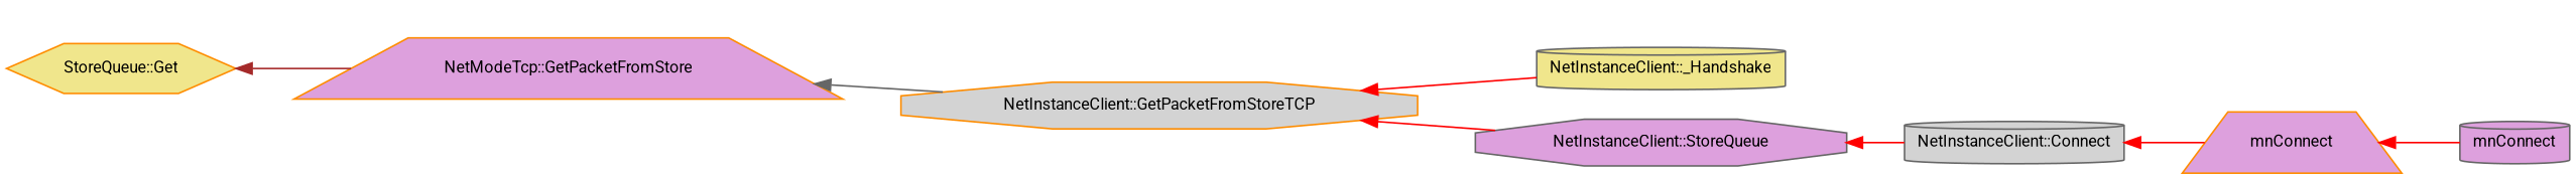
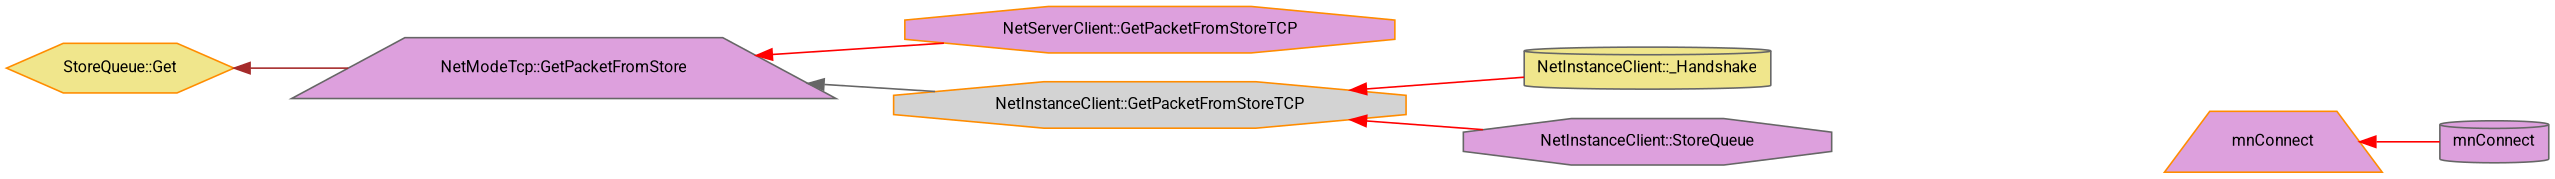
  digraph {
    fontname=Roboto
    rankdir=LR
    node [color=darkorange fillcolor=plum fontname=Roboto fontsize=10 shape=octagon style=filled]
    edge [color=red dir=back fontname=Roboto fontsize=10 labelfontname=FreeSans labelfontsize=10 style=solid]
    n1 [fillcolor=khaki fontcolor=black height=0.2 label="StoreQueue::Get" shape=hexagon width=0.4]
-   n2 [height=0.2 label="NetModeTcp::GetPacketFromStore" shape=trapezium width=0.4]
+   n2 [color=gray40 height=0.2 label="NetModeTcp::GetPacketFromStore" shape=trapezium width=0.4]
+   n3 [height=0.2 label="NetServerClient::GetPacketFromStoreTCP" width=0.4]
    n4 [fillcolor=lightgrey height=0.2 label="NetInstanceClient::GetPacketFromStoreTCP" width=0.4]
    n5 [color=gray40 fillcolor=khaki height=0.2 label="NetInstanceClient::_Handshake" shape=cylinder width=0.4]
    n6 [color=gray40 height=0.2 label="NetInstanceClient::StoreQueue" width=0.4]
-   n7 [color=gray40 fillcolor=lightgrey height=0.2 label="NetInstanceClient::Connect" shape=cylinder width=0.4]
    n8 [height=0.2 label=mnConnect shape=trapezium width=0.4]
    n9 [color=gray40 height=0.2 label=mnConnect shape=cylinder width=0.4]
    n1 -> n2 [color=brown]
+   n2 -> n3
    n2 -> n4 [color=gray40]
    n4 -> n5
    n4 -> n6
-   n6 -> n7
-   n7 -> n8
    n8 -> n9
  }
